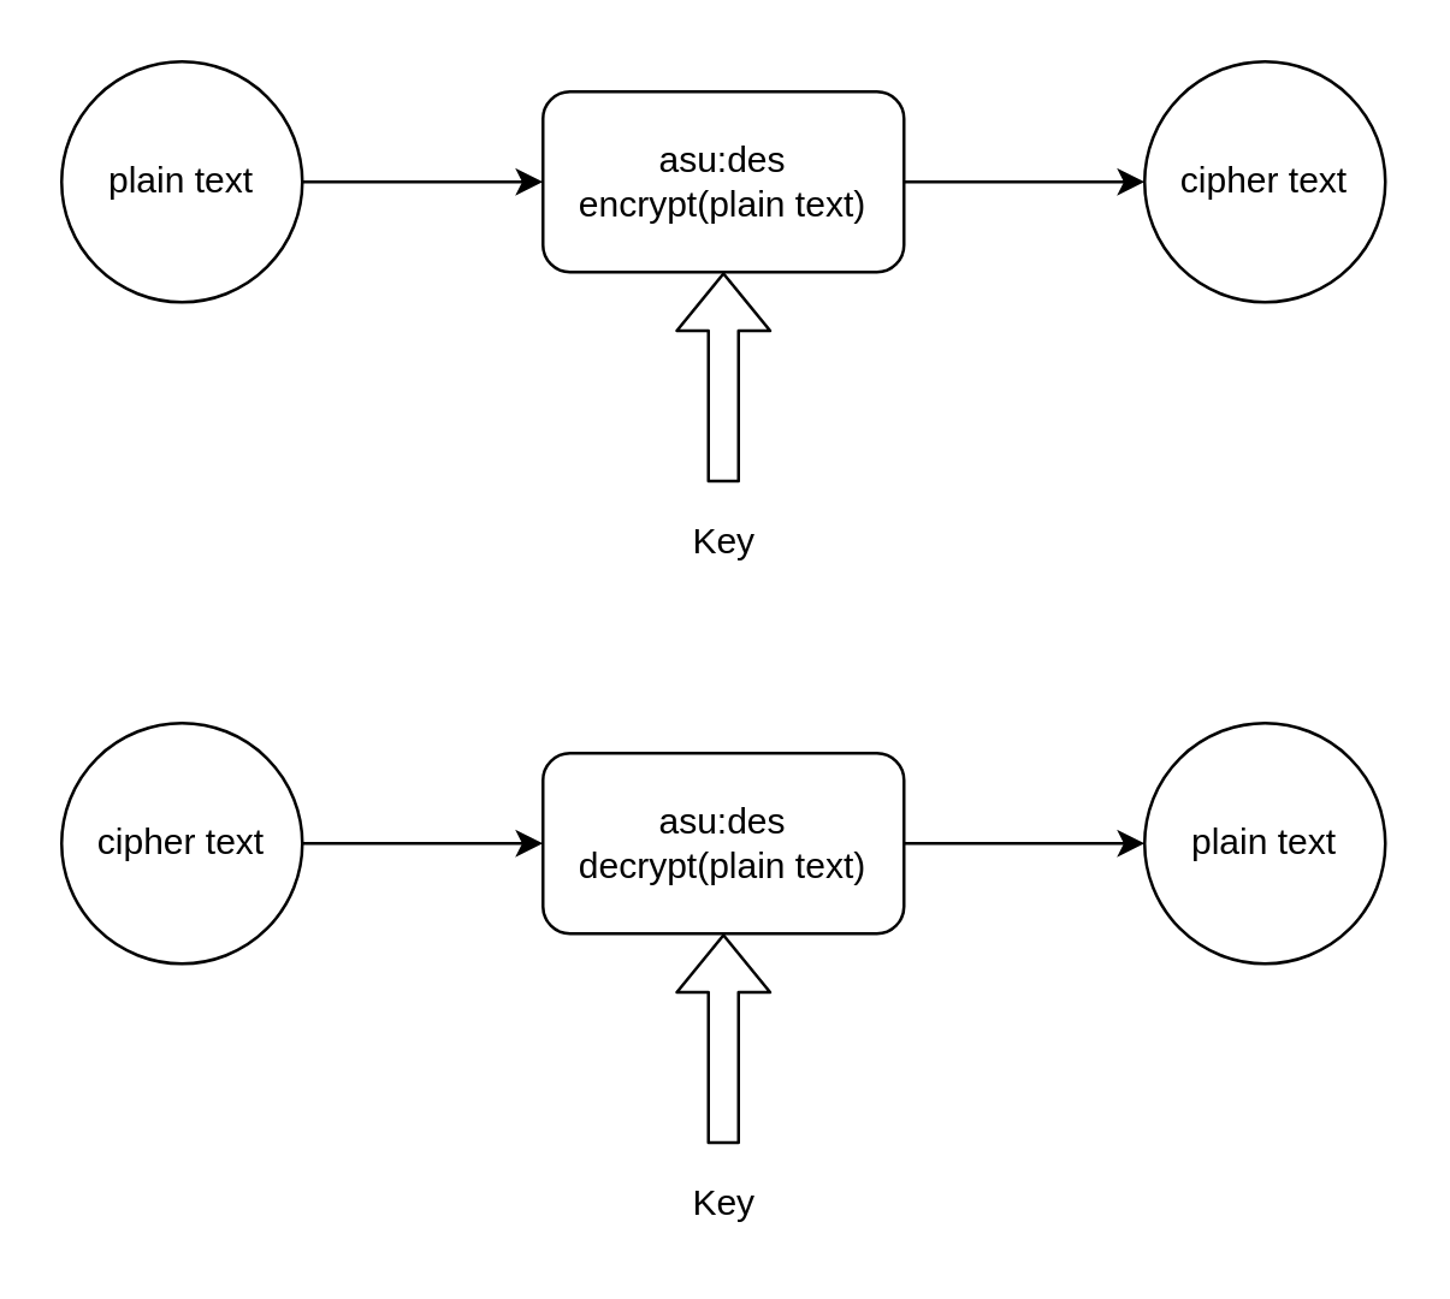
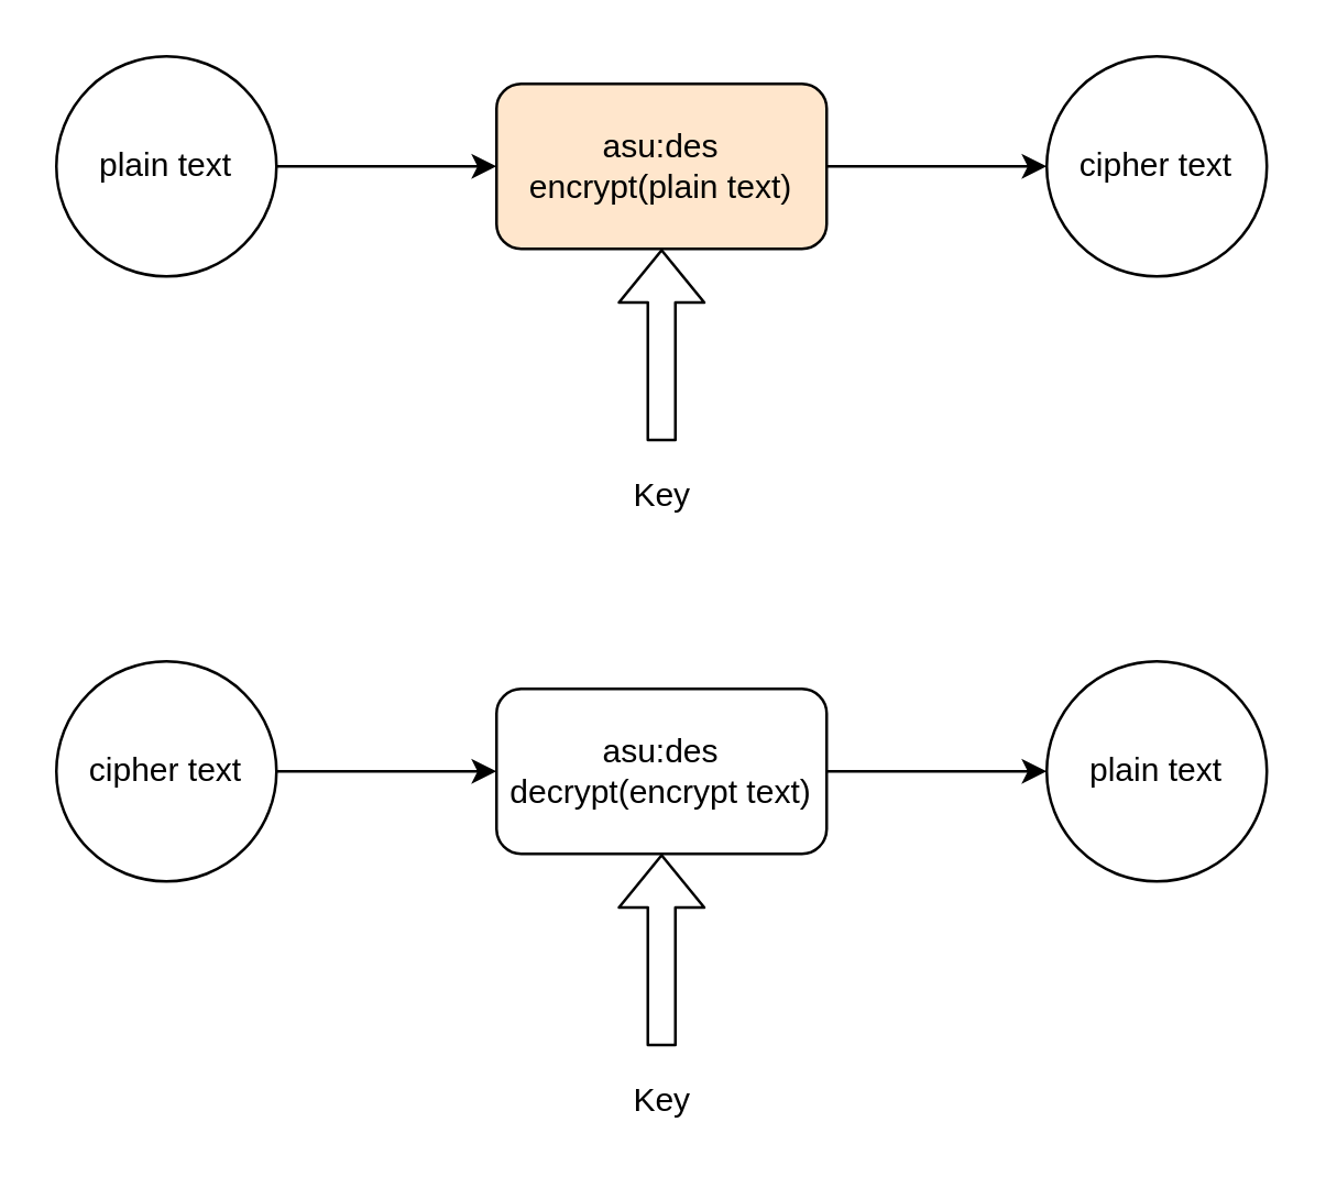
  <mxCell id="0" />
  <mxCell id="1" parent="0" />
  <mxCell id="2" style="edgeStyle=orthogonalEdgeStyle;rounded=0;orthogonalLoop=1;jettySize=auto;html=1;exitX=1;exitY=0.5;exitDx=0;exitDy=0;" edge="1" parent="1" source="3" target="8"><mxGeometry relative="1" as="geometry" /></mxCell>
- <mxCell id="3" value="asu:des&lt;br&gt;encrypt(plain text)" style="rounded=1;whiteSpace=wrap;html=1;" vertex="1" parent="1"><mxGeometry x="180" y="30" width="120" height="60" as="geometry" /></mxCell>
+ <mxCell id="3" value="asu:des&lt;br&gt;encrypt(plain text)" style="rounded=1;whiteSpace=wrap;html=1;fillColor=#ffe6cc;" vertex="1" parent="1"><mxGeometry x="180" y="30" width="120" height="60" as="geometry" /></mxCell>
  <mxCell id="4" value="" style="shape=flexArrow;endArrow=classic;html=1;entryX=0.5;entryY=1;entryDx=0;entryDy=0;" edge="1" parent="1" target="3"><mxGeometry width="50" height="50" relative="1" as="geometry"><mxPoint x="240" y="160" as="sourcePoint" /><mxPoint x="280" y="140" as="targetPoint" /></mxGeometry></mxCell>
  <mxCell id="5" value="Key" style="text;html=1;align=center;verticalAlign=middle;resizable=0;points=[];autosize=1;strokeColor=none;" vertex="1" parent="1"><mxGeometry x="220" y="170" width="40" height="20" as="geometry" /></mxCell>
  <mxCell id="6" value="" style="endArrow=classic;html=1;" edge="1" parent="1"><mxGeometry width="50" height="50" relative="1" as="geometry"><mxPoint x="100" y="60" as="sourcePoint" /><mxPoint x="180" y="60" as="targetPoint" /></mxGeometry></mxCell>
  <mxCell id="7" value="plain text" style="ellipse;whiteSpace=wrap;html=1;aspect=fixed;" vertex="1" parent="1"><mxGeometry x="20" y="20" width="80" height="80" as="geometry" /></mxCell>
  <mxCell id="8" value="cipher text" style="ellipse;whiteSpace=wrap;html=1;aspect=fixed;" vertex="1" parent="1"><mxGeometry x="380" y="20" width="80" height="80" as="geometry" /></mxCell>
  <mxCell id="9" style="edgeStyle=orthogonalEdgeStyle;rounded=0;orthogonalLoop=1;jettySize=auto;html=1;exitX=1;exitY=0.5;exitDx=0;exitDy=0;" edge="1" parent="1" source="10" target="15"><mxGeometry relative="1" as="geometry" /></mxCell>
- <mxCell id="10" value="asu:des&lt;br&gt;decrypt(plain text)" style="rounded=1;whiteSpace=wrap;html=1;" vertex="1" parent="1"><mxGeometry x="180" y="250" width="120" height="60" as="geometry" /></mxCell>
+ <mxCell id="10" value="asu:des&lt;br&gt;decrypt(encrypt text)" style="rounded=1;whiteSpace=wrap;html=1;" vertex="1" parent="1"><mxGeometry x="180" y="250" width="120" height="60" as="geometry" /></mxCell>
  <mxCell id="11" value="" style="shape=flexArrow;endArrow=classic;html=1;entryX=0.5;entryY=1;entryDx=0;entryDy=0;" edge="1" parent="1" target="10"><mxGeometry width="50" height="50" relative="1" as="geometry"><mxPoint x="240" y="380" as="sourcePoint" /><mxPoint x="280" y="360" as="targetPoint" /></mxGeometry></mxCell>
  <mxCell id="12" value="Key" style="text;html=1;align=center;verticalAlign=middle;resizable=0;points=[];autosize=1;strokeColor=none;" vertex="1" parent="1"><mxGeometry x="220" y="390" width="40" height="20" as="geometry" /></mxCell>
  <mxCell id="13" value="" style="endArrow=classic;html=1;" edge="1" parent="1"><mxGeometry width="50" height="50" relative="1" as="geometry"><mxPoint x="100" y="280" as="sourcePoint" /><mxPoint x="180" y="280" as="targetPoint" /></mxGeometry></mxCell>
  <mxCell id="14" value="cipher text" style="ellipse;whiteSpace=wrap;html=1;aspect=fixed;" vertex="1" parent="1"><mxGeometry x="20" y="240" width="80" height="80" as="geometry" /></mxCell>
  <mxCell id="15" value="plain text" style="ellipse;whiteSpace=wrap;html=1;aspect=fixed;" vertex="1" parent="1"><mxGeometry x="380" y="240" width="80" height="80" as="geometry" /></mxCell>
